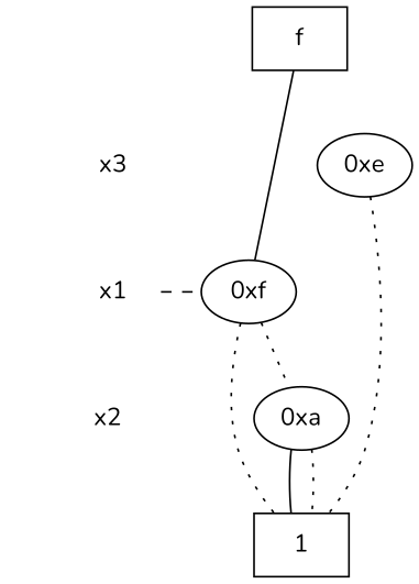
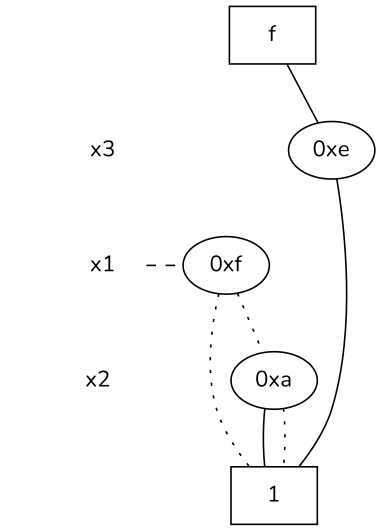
  digraph {
    fontname=Nunito
    node [fontname=Nunito shape=plaintext]
    edge [dir=none fontname=Nunito style=invis]
    "CONST NODES" [style=invis]
    " x3 "
    " x1 "
    " x2 "
    "  f  " [shape=box]
    "0xe" [shape=""]
    "0xf" [shape=""]
    "0xa" [shape=""]
    n9 [label=1 shape=box]
    subgraph sub_1 {
      "CONST NODES"
      " x3 "
      " x1 "
      " x2 "
    }
    subgraph sub_2 {
      rank=same
      "  f  "
    }
    subgraph sub_3 {
      rank=same
      " x3 "
      "0xe"
    }
    subgraph sub_4 {
      rank=same
      " x1 "
      "0xf"
    }
    subgraph sub_5 {
      rank=same
      " x2 "
      "0xa"
    }
    subgraph sub_6 {
      rank=same
      "CONST NODES"
      subgraph sub_7 {
        rank=same
        n9
      }
    }
    " x3 " -> " x1 "
    " x1 " -> " x2 "
    " x1 " -> "0xf" [style=dashed]
    " x2 " -> "CONST NODES"
-   "  f  " -> "0xf" [style=solid]
-   "0xe" -> n9 [style=dotted]
+   "  f  " -> "0xe" [style=solid]
+   "0xe" -> n9 [style=""]
    "0xf" -> "0xa" [style=dotted]
    "0xf" -> n9 [style=dotted]
    "0xa" -> n9 [style=""]
    "0xa" -> n9 [style=dotted]
  }
